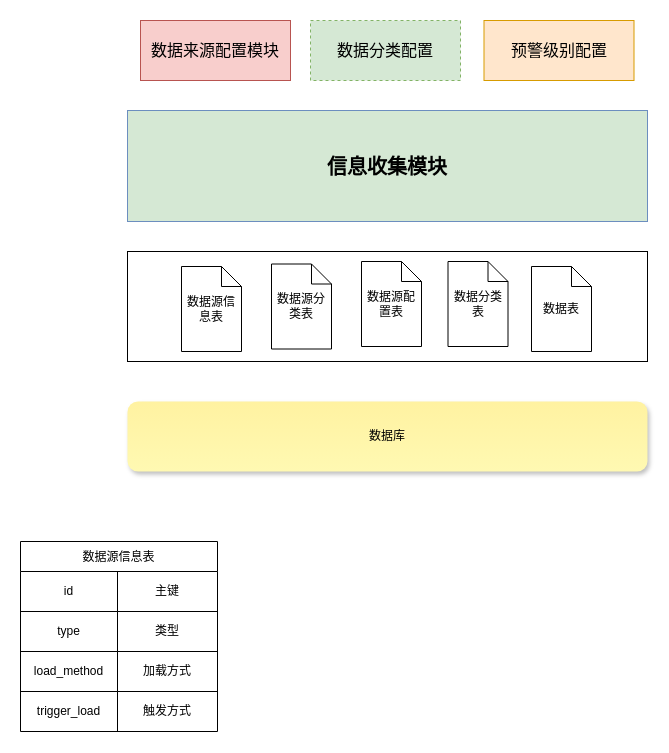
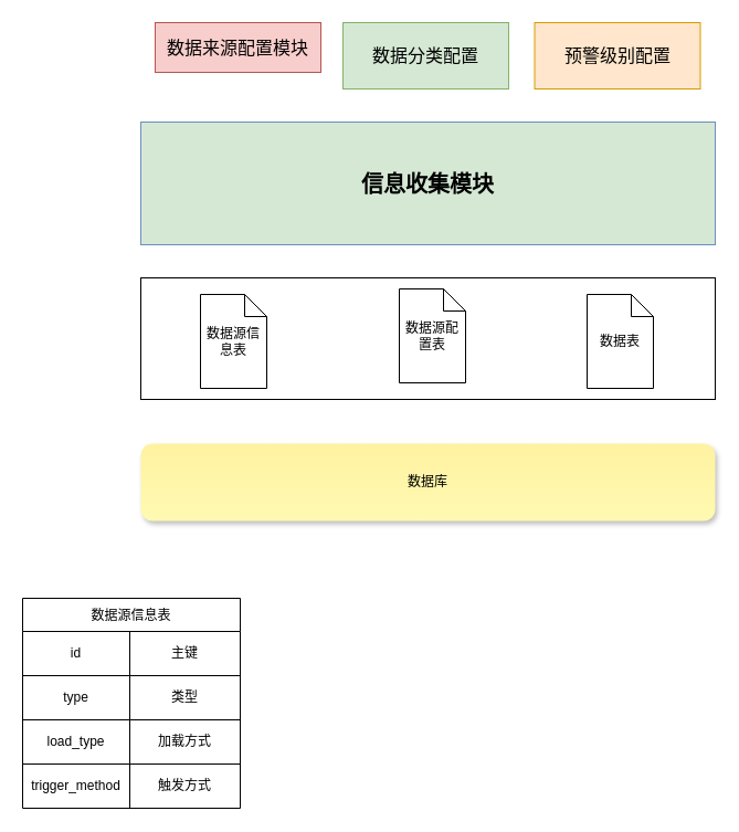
  <mxCell id="0" />
  <mxCell id="1" parent="0" />
  <mxCell id="2" value="信息收集模块" style="rounded=0;whiteSpace=wrap;html=1;fontFamily=宋体;fontSize=20;fillColor=#d5e8d4;strokeColor=#6c8ebf;fontStyle=1;" vertex="1" parent="1"><mxGeometry x="127" y="110" width="520" height="111" as="geometry" /></mxCell>
- <mxCell id="3" value="数据来源配置模块" style="rounded=0;whiteSpace=wrap;html=1;fontFamily=宋体;fontSize=16;fillColor=#f8cecc;strokeColor=#b85450;" vertex="1" parent="1"><mxGeometry x="140" y="20" width="150" height="60" as="geometry" /></mxCell>
- <mxCell id="4" value="数据分类配置" style="rounded=0;whiteSpace=wrap;html=1;fontFamily=宋体;fontSize=16;fillColor=#d5e8d4;strokeColor=#82b366;dashed=1;" vertex="1" parent="1"><mxGeometry x="310" y="20" width="150" height="60" as="geometry" /></mxCell>
+ <mxCell id="3" value="数据来源配置模块" style="rounded=0;whiteSpace=wrap;html=1;fontFamily=宋体;fontSize=16;fillColor=#f8cecc;strokeColor=#b85450;" vertex="1" parent="1"><mxGeometry x="140" y="20" width="150" height="45" as="geometry" /></mxCell>
+ <mxCell id="4" value="数据分类配置" style="rounded=0;whiteSpace=wrap;html=1;fontFamily=宋体;fontSize=16;fillColor=#d5e8d4;strokeColor=#82b366;" vertex="1" parent="1"><mxGeometry x="310" y="20" width="150" height="60" as="geometry" /></mxCell>
  <mxCell id="5" value="预警级别配置" style="rounded=0;whiteSpace=wrap;html=1;fontFamily=宋体;fontSize=16;fillColor=#ffe6cc;strokeColor=#d79b00;" vertex="1" parent="1"><mxGeometry x="483.5" y="20" width="150" height="60" as="geometry" /></mxCell>
  <mxCell id="6" value="" style="rounded=0;whiteSpace=wrap;html=1;fontFamily=宋体;" vertex="1" parent="1"><mxGeometry x="127" y="251" width="520" height="110" as="geometry" /></mxCell>
  <mxCell id="7" value="数据源信息表" style="shape=note;size=20;whiteSpace=wrap;html=1;fontFamily=宋体;fontSize=12;" vertex="1" parent="1"><mxGeometry x="181" y="266" width="60" height="85" as="geometry" /></mxCell>
- <mxCell id="8" value="数据源分类表" style="shape=note;size=20;whiteSpace=wrap;html=1;fontFamily=宋体;fontSize=12;" vertex="1" parent="1"><mxGeometry x="271" y="263.5" width="60" height="85" as="geometry" /></mxCell>
  <mxCell id="9" value="数据源配置表" style="shape=note;size=20;whiteSpace=wrap;html=1;fontFamily=宋体;fontSize=12;" vertex="1" parent="1"><mxGeometry x="361" y="261" width="60" height="85" as="geometry" /></mxCell>
- <mxCell id="10" value="数据分类表" style="shape=note;size=20;whiteSpace=wrap;html=1;fontFamily=宋体;fontSize=12;" vertex="1" parent="1"><mxGeometry x="447.5" y="261" width="60" height="85" as="geometry" /></mxCell>
  <mxCell id="11" value="数据表" style="shape=note;size=20;whiteSpace=wrap;html=1;fontFamily=宋体;fontSize=12;" vertex="1" parent="1"><mxGeometry x="531" y="266" width="60" height="85" as="geometry" /></mxCell>
  <mxCell id="12" value="数据库" style="rounded=1;whiteSpace=wrap;html=1;fillColor=#FFF9B2;strokeColor=none;fontColor=#000000;fillStyle=solid;gradientDirection=north;gradientColor=#FFF2A1;shadow=1;" vertex="1" parent="1"><mxGeometry x="127" y="401" width="520" height="70" as="geometry" /></mxCell>
  <mxCell id="13" value="数据源信息表" style="shape=table;startSize=30;container=1;collapsible=0;childLayout=tableLayout;" vertex="1" parent="1"><mxGeometry x="20" y="541" width="197" height="190" as="geometry" /></mxCell>
  <mxCell id="14" value="" style="shape=tableRow;horizontal=0;startSize=0;swimlaneHead=0;swimlaneBody=0;strokeColor=inherit;top=0;left=0;bottom=0;right=0;collapsible=0;dropTarget=0;fillColor=none;points=[[0,0.5],[1,0.5]];portConstraint=eastwest;" vertex="1" parent="13"><mxGeometry y="30" width="197" height="40" as="geometry" /></mxCell>
  <mxCell id="15" value="id" style="shape=partialRectangle;html=1;whiteSpace=wrap;connectable=0;strokeColor=inherit;overflow=hidden;fillColor=none;top=0;left=0;bottom=0;right=0;pointerEvents=1;" vertex="1" parent="14"><mxGeometry width="97" height="40" as="geometry"><mxRectangle width="97" height="40" as="alternateBounds" /></mxGeometry></mxCell>
  <mxCell id="16" value="主键" style="shape=partialRectangle;html=1;whiteSpace=wrap;connectable=0;strokeColor=inherit;overflow=hidden;fillColor=none;top=0;left=0;bottom=0;right=0;pointerEvents=1;" vertex="1" parent="14"><mxGeometry x="97" width="100" height="40" as="geometry"><mxRectangle width="100" height="40" as="alternateBounds" /></mxGeometry></mxCell>
  <mxCell id="17" value="" style="shape=tableRow;horizontal=0;startSize=0;swimlaneHead=0;swimlaneBody=0;strokeColor=inherit;top=0;left=0;bottom=0;right=0;collapsible=0;dropTarget=0;fillColor=none;points=[[0,0.5],[1,0.5]];portConstraint=eastwest;" vertex="1" parent="13"><mxGeometry y="70" width="197" height="40" as="geometry" /></mxCell>
  <mxCell id="18" value="type" style="shape=partialRectangle;html=1;whiteSpace=wrap;connectable=0;strokeColor=inherit;overflow=hidden;fillColor=none;top=0;left=0;bottom=0;right=0;pointerEvents=1;" vertex="1" parent="17"><mxGeometry width="97" height="40" as="geometry"><mxRectangle width="97" height="40" as="alternateBounds" /></mxGeometry></mxCell>
  <mxCell id="19" value="类型" style="shape=partialRectangle;html=1;whiteSpace=wrap;connectable=0;strokeColor=inherit;overflow=hidden;fillColor=none;top=0;left=0;bottom=0;right=0;pointerEvents=1;" vertex="1" parent="17"><mxGeometry x="97" width="100" height="40" as="geometry"><mxRectangle width="100" height="40" as="alternateBounds" /></mxGeometry></mxCell>
  <mxCell id="20" value="" style="shape=tableRow;horizontal=0;startSize=0;swimlaneHead=0;swimlaneBody=0;strokeColor=inherit;top=0;left=0;bottom=0;right=0;collapsible=0;dropTarget=0;fillColor=none;points=[[0,0.5],[1,0.5]];portConstraint=eastwest;" vertex="1" parent="13"><mxGeometry y="110" width="197" height="40" as="geometry" /></mxCell>
- <mxCell id="21" value="load_method" style="shape=partialRectangle;html=1;whiteSpace=wrap;connectable=0;strokeColor=inherit;overflow=hidden;fillColor=none;top=0;left=0;bottom=0;right=0;pointerEvents=1;" vertex="1" parent="20"><mxGeometry width="97" height="40" as="geometry"><mxRectangle width="97" height="40" as="alternateBounds" /></mxGeometry></mxCell>
+ <mxCell id="21" value="load_type" style="shape=partialRectangle;html=1;whiteSpace=wrap;connectable=0;strokeColor=inherit;overflow=hidden;fillColor=none;top=0;left=0;bottom=0;right=0;pointerEvents=1;" vertex="1" parent="20"><mxGeometry width="97" height="40" as="geometry"><mxRectangle width="97" height="40" as="alternateBounds" /></mxGeometry></mxCell>
  <mxCell id="22" value="加载方式" style="shape=partialRectangle;html=1;whiteSpace=wrap;connectable=0;strokeColor=inherit;overflow=hidden;fillColor=none;top=0;left=0;bottom=0;right=0;pointerEvents=1;" vertex="1" parent="20"><mxGeometry x="97" width="100" height="40" as="geometry"><mxRectangle width="100" height="40" as="alternateBounds" /></mxGeometry></mxCell>
  <mxCell id="23" style="shape=tableRow;horizontal=0;startSize=0;swimlaneHead=0;swimlaneBody=0;strokeColor=inherit;top=0;left=0;bottom=0;right=0;collapsible=0;dropTarget=0;fillColor=none;points=[[0,0.5],[1,0.5]];portConstraint=eastwest;" vertex="1" parent="13"><mxGeometry y="150" width="197" height="40" as="geometry" /></mxCell>
- <mxCell id="24" value="trigger_load" style="shape=partialRectangle;html=1;whiteSpace=wrap;connectable=0;strokeColor=inherit;overflow=hidden;fillColor=none;top=0;left=0;bottom=0;right=0;pointerEvents=1;" vertex="1" parent="23"><mxGeometry width="97" height="40" as="geometry"><mxRectangle width="97" height="40" as="alternateBounds" /></mxGeometry></mxCell>
+ <mxCell id="24" value="trigger_method" style="shape=partialRectangle;html=1;whiteSpace=wrap;connectable=0;strokeColor=inherit;overflow=hidden;fillColor=none;top=0;left=0;bottom=0;right=0;pointerEvents=1;" vertex="1" parent="23"><mxGeometry width="97" height="40" as="geometry"><mxRectangle width="97" height="40" as="alternateBounds" /></mxGeometry></mxCell>
  <mxCell id="25" value="触发方式" style="shape=partialRectangle;html=1;whiteSpace=wrap;connectable=0;strokeColor=inherit;overflow=hidden;fillColor=none;top=0;left=0;bottom=0;right=0;pointerEvents=1;" vertex="1" parent="23"><mxGeometry x="97" width="100" height="40" as="geometry"><mxRectangle width="100" height="40" as="alternateBounds" /></mxGeometry></mxCell>
